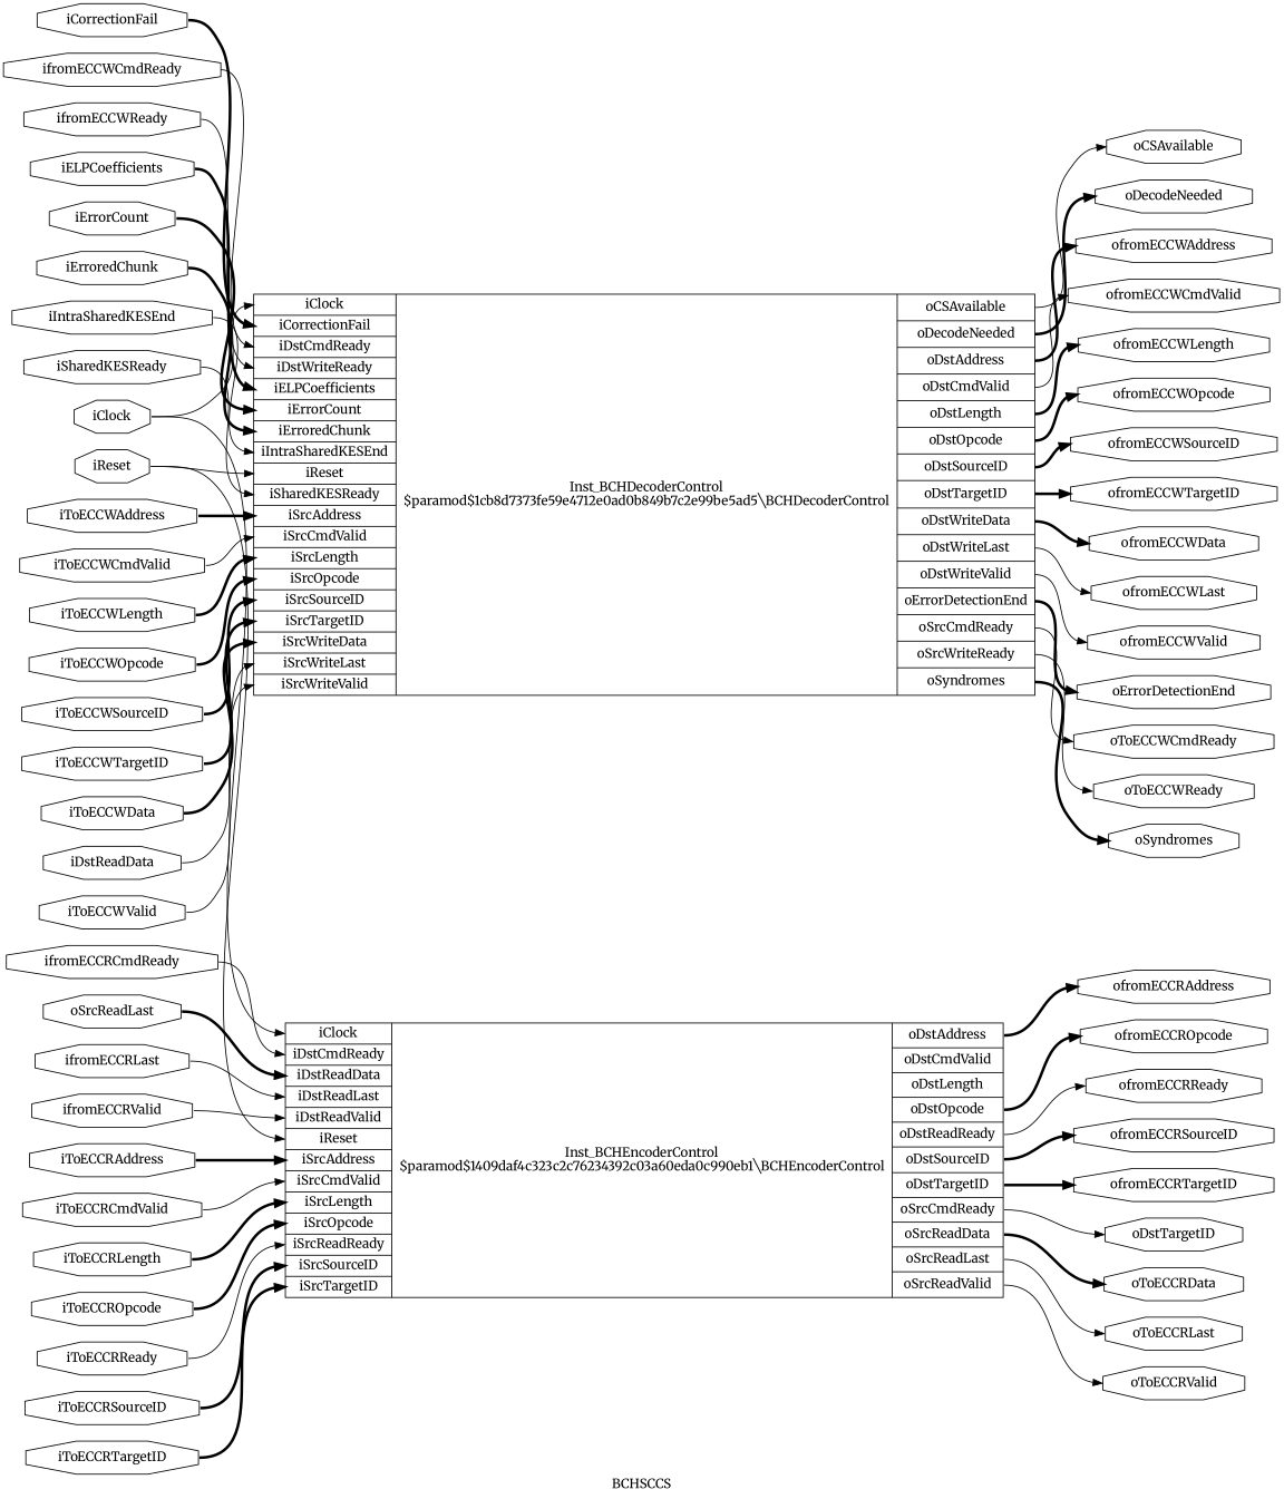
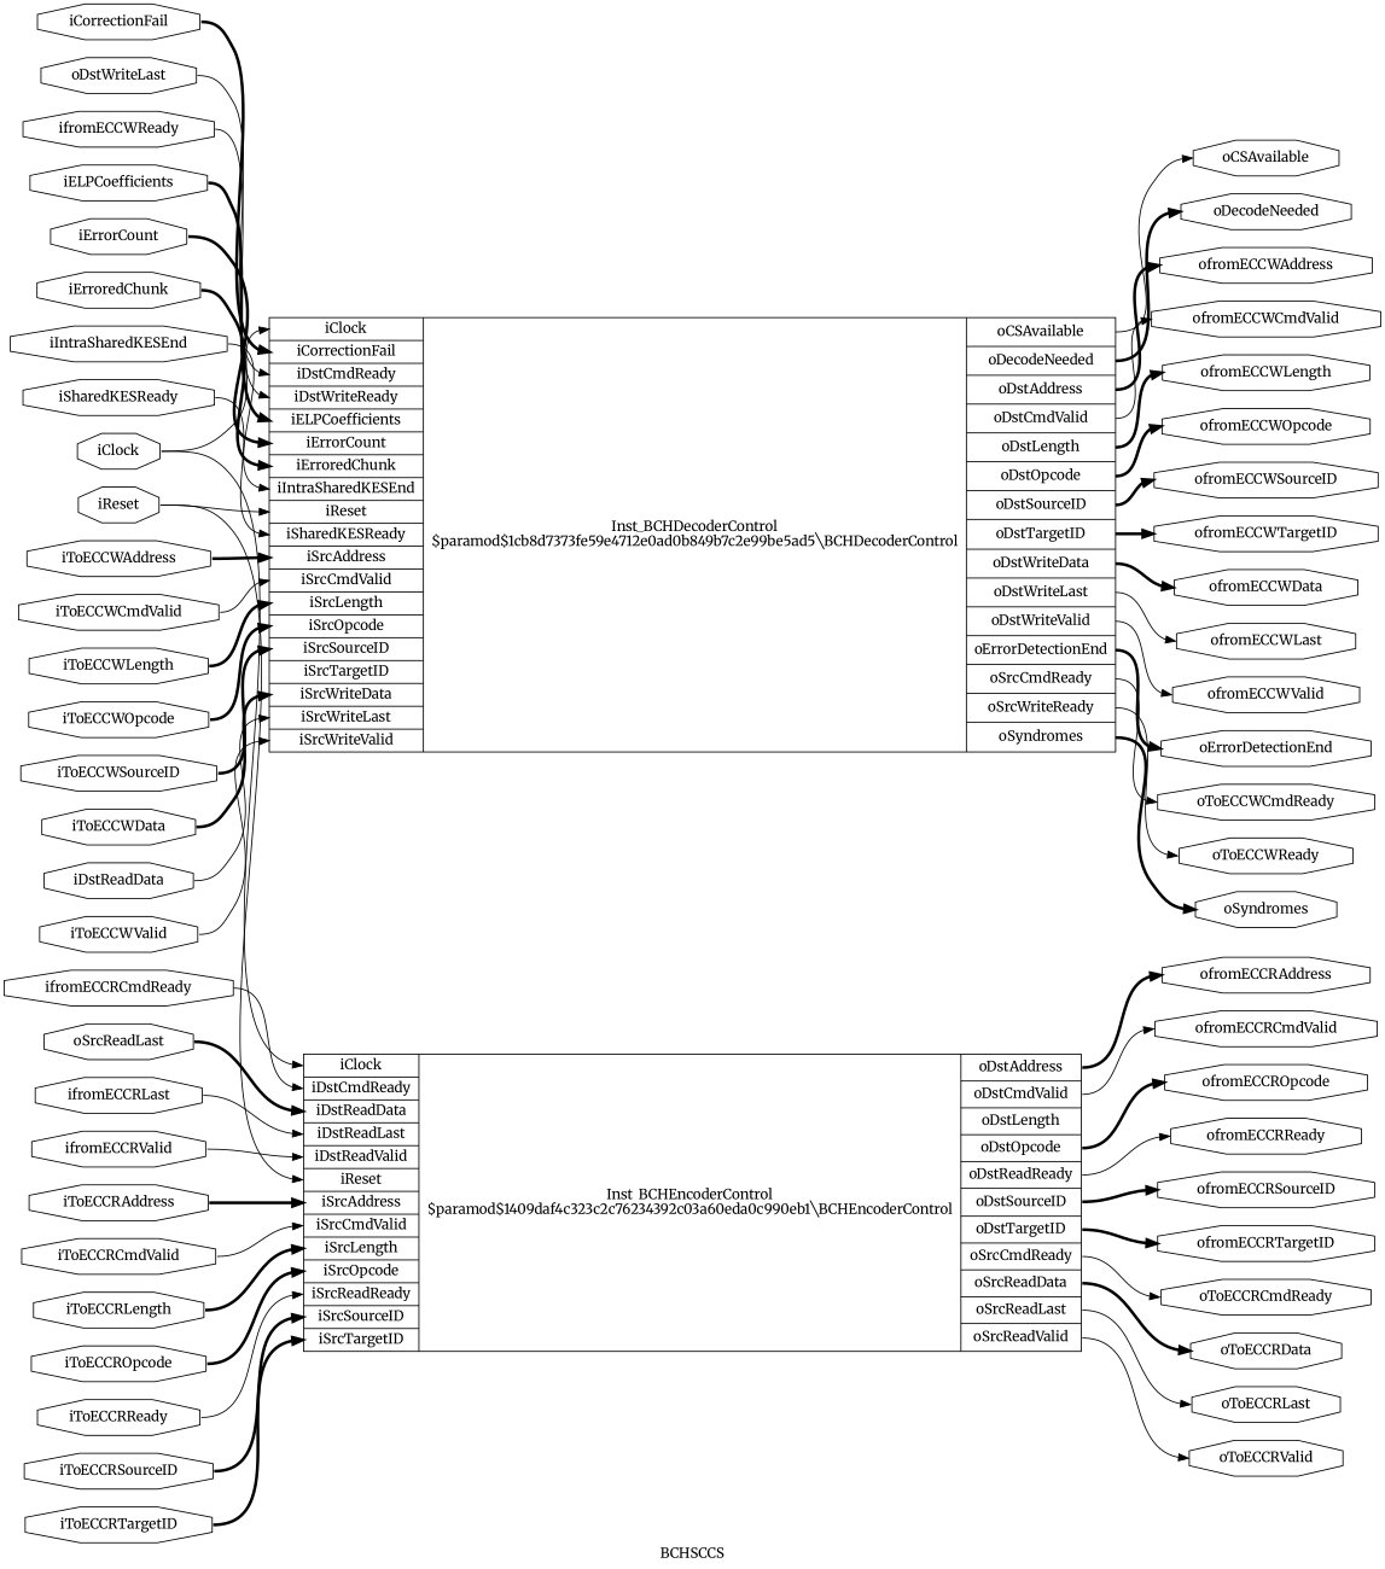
  digraph {
    fontname=Merriweather
    label=BCHSCCS
    rankdir=LR
    remincross=true
    node [color=black fontcolor=black fontname=Merriweather shape=octagon]
    edge [color=black fontcolor=black fontname=Merriweather headport=w style="setlinewidth(3)" tailport=e]
    n1 [label=oCSAvailable]
    n2 [label=iELPCoefficients]
    n3 [label="{{<p56> iClock|<p4> iCorrectionFail|<p57> iDstCmdReady|<p58> iDstWriteReady|<p2> iELPCoefficients|<p3> iErrorCount|<p5> iErroredChunk|<p6> iIntraSharedKESEnd|<p55> iReset|<p10> iSharedKESReady|<p59> iSrcAddress|<p60> iSrcCmdValid|<p61> iSrcLength|<p62> iSrcOpcode|<p63> iSrcSourceID|<p64> iSrcTargetID|<p65> iSrcWriteData|<p66> iSrcWriteLast|<p67> iSrcWriteValid}|Inst_BCHDecoderControl\n$paramod$1cb8d7373fe59e4712e0ad0b849b7c2e99be5ad5&#9586;BCHDecoderControl|{<p1> oCSAvailable|<p8> oDecodeNeeded|<p68> oDstAddress|<p69> oDstCmdValid|<p70> oDstLength|<p71> oDstOpcode|<p72> oDstSourceID|<p73> oDstTargetID|<p74> oDstWriteData|<p75> oDstWriteLast|<p76> oDstWriteValid|<p9> oErrorDetectionEnd|<p77> oSrcCmdReady|<p78> oSrcWriteReady|<p7> oSyndromes}}" shape=record color="" fontcolor=""]
    n4 [label=oSyndromes]
    n5 [label=oDecodeNeeded]
    n6 [label=oErrorDetectionEnd]
    n7 [label=ofromECCWLast]
    n8 [label=ofromECCWValid]
    n9 [label=ofromECCWData]
    n10 [label=ofromECCWCmdValid]
    n11 [label=ofromECCWLength]
    n12 [label=ofromECCWAddress]
    n13 [label=ofromECCWSourceID]
    n14 [label=ofromECCWTargetID]
    n15 [label=ofromECCWOpcode]
    n16 [label=oToECCWReady]
    n17 [label=oToECCWCmdReady]
    n18 [label=iErrorCount]
    n19 [label=iCorrectionFail]
    n20 [label=iErroredChunk]
    n21 [label=iIntraSharedKESEnd]
    n22 [label=iSharedKESReady]
    n23 [label=ofromECCRReady]
    n24 [label=ifromECCRLast]
    n25 [label="{{<p56> iClock|<p57> iDstCmdReady|<p80> iDstReadData|<p81> iDstReadLast|<p82> iDstReadValid|<p55> iReset|<p59> iSrcAddress|<p60> iSrcCmdValid|<p61> iSrcLength|<p62> iSrcOpcode|<p83> iSrcReadReady|<p63> iSrcSourceID|<p64> iSrcTargetID}|Inst_BCHEncoderControl\n$paramod$1409daf4c323c2c76234392c03a60eda0c990eb1&#9586;BCHEncoderControl|{<p68> oDstAddress|<p69> oDstCmdValid|<p70> oDstLength|<p71> oDstOpcode|<p84> oDstReadReady|<p72> oDstSourceID|<p73> oDstTargetID|<p77> oSrcCmdReady|<p85> oSrcReadData|<p86> oSrcReadLast|<p87> oSrcReadValid}}" shape=record color="" fontcolor=""]
+   n26 [label=ofromECCRCmdValid]
    n27 [label=ofromECCRAddress]
    n28 [label=ofromECCRSourceID]
    n29 [label=ofromECCRTargetID]
    n30 [label=ofromECCROpcode]
    n31 [label=oToECCRLast]
    n32 [label=oToECCRValid]
    n33 [label=oToECCRData]
-   n34 [label=oDstTargetID]
+   n34 [label=oToECCRCmdReady]
    n35 [label=ifromECCRValid]
    n36 [label=oSrcReadLast]
    n37 [label=ifromECCRCmdReady]
    n38 [label=ifromECCWReady]
-   n39 [label=ifromECCWCmdReady]
+   n39 [label=oDstWriteLast]
    n40 [label=iToECCRReady]
    n41 [label=iToECCRCmdValid]
    n42 [label=iToECCRLength]
    n43 [label=iToECCRAddress]
    n44 [label=iToECCRSourceID]
    n45 [label=iToECCRTargetID]
    n46 [label=iToECCROpcode]
    n47 [label=iDstReadData]
    n48 [label=iToECCWValid]
    n49 [label=iToECCWData]
    n50 [label=iToECCWCmdValid]
    n51 [label=iToECCWLength]
    n52 [label=iToECCWAddress]
    n53 [label=iToECCWSourceID]
-   n54 [label=iToECCWTargetID]
    n55 [label=iToECCWOpcode]
    n56 [label=iReset]
    n57 [label=iClock]
    n2 -> n3 [headport="p2:w"]
    n3 -> n1 [tailport="p1:e" style=""]
    n3 -> n4 [tailport="p7:e"]
    n3 -> n5 [tailport="p8:e"]
    n3 -> n6 [tailport="p9:e"]
    n3 -> n7 [tailport="p75:e" style=""]
    n3 -> n8 [tailport="p76:e" style=""]
    n3 -> n9 [tailport="p74:e"]
    n3 -> n10 [tailport="p69:e" style=""]
    n3 -> n11 [tailport="p70:e"]
    n3 -> n12 [tailport="p68:e"]
    n3 -> n13 [tailport="p72:e"]
    n3 -> n14 [tailport="p73:e"]
    n3 -> n15 [tailport="p71:e"]
    n3 -> n16 [tailport="p78:e" style=""]
    n3 -> n17 [tailport="p77:e" style=""]
    n18 -> n3 [headport="p3:w"]
    n19 -> n3 [headport="p4:w"]
    n20 -> n3 [headport="p5:w"]
    n21 -> n3 [headport="p6:w" style=""]
    n22 -> n3 [headport="p10:w" style=""]
    n24 -> n25 [headport="p81:w" style=""]
    n25 -> n23 [tailport="p84:e" style=""]
+   n25 -> n26 [tailport="p69:e" style=""]
    n25 -> n27 [tailport="p68:e"]
    n25 -> n28 [tailport="p72:e"]
    n25 -> n29 [tailport="p73:e"]
    n25 -> n30 [tailport="p71:e"]
    n25 -> n31 [tailport="p86:e" style=""]
    n25 -> n32 [tailport="p87:e" style=""]
    n25 -> n33 [tailport="p85:e"]
    n25 -> n34 [tailport="p77:e" style=""]
    n35 -> n25 [headport="p82:w" style=""]
    n36 -> n25 [headport="p80:w"]
    n37 -> n25 [headport="p57:w" style=""]
    n38 -> n3 [headport="p58:w" style=""]
    n39 -> n3 [headport="p57:w" style=""]
    n40 -> n25 [headport="p83:w" style=""]
    n41 -> n25 [headport="p60:w" style=""]
    n42 -> n25 [headport="p61:w"]
    n43 -> n25 [headport="p59:w"]
    n44 -> n25 [headport="p63:w"]
    n45 -> n25 [headport="p64:w"]
    n46 -> n25 [headport="p62:w"]
    n47 -> n3 [headport="p66:w" style=""]
    n48 -> n3 [headport="p67:w" style=""]
    n49 -> n3 [headport="p65:w"]
    n50 -> n3 [headport="p60:w" style=""]
    n51 -> n3 [headport="p61:w"]
    n52 -> n3 [headport="p59:w"]
    n53 -> n3 [headport="p63:w"]
-   n54 -> n3 [headport="p64:w"]
    n55 -> n3 [headport="p62:w"]
    n56 -> n3 [headport="p55:w" style=""]
    n56 -> n25 [headport="p55:w" style=""]
    n57 -> n3 [headport="p56:w" style=""]
    n57 -> n25 [headport="p56:w" style=""]
  }
